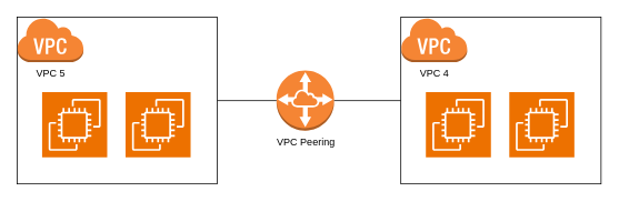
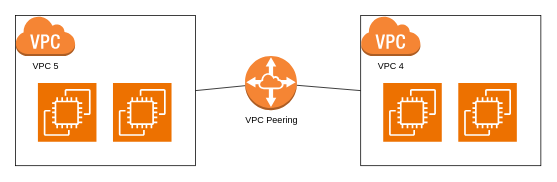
  <mxCell id="0" />
  <mxCell id="1" parent="0" />
  <mxCell id="2" value="" style="rounded=0;whiteSpace=wrap;html=1;" vertex="1" parent="1"><mxGeometry x="20" y="20" width="240" height="200" as="geometry" /></mxCell>
- <mxCell id="3" value="VPC Peering" style="outlineConnect=0;dashed=0;verticalLabelPosition=bottom;verticalAlign=top;align=center;html=1;shape=mxgraph.aws3.vpc_peering;fillColor=#F58534;gradientColor=none;" vertex="1" parent="1"><mxGeometry x="331" y="84" width="69" height="72" as="geometry" /></mxCell>
+ <mxCell id="3" value="VPC Peering" style="outlineConnect=0;dashed=0;verticalLabelPosition=bottom;verticalAlign=top;align=center;html=1;shape=mxgraph.aws3.vpc_peering;fillColor=#F58534;gradientColor=none;" vertex="1" parent="1"><mxGeometry x="326" y="74" width="69" height="72" as="geometry" /></mxCell>
  <mxCell id="4" value="VPC 5" style="outlineConnect=0;dashed=0;verticalLabelPosition=bottom;verticalAlign=top;align=center;html=1;shape=mxgraph.aws3.virtual_private_cloud;fillColor=#F58534;gradientColor=none;" vertex="1" parent="1"><mxGeometry x="20" y="20" width="79.5" height="54" as="geometry" /></mxCell>
  <mxCell id="5" value="" style="rounded=0;whiteSpace=wrap;html=1;" vertex="1" parent="1"><mxGeometry x="480" y="20" width="240" height="200" as="geometry" /></mxCell>
  <mxCell id="6" value="VPC 4" style="outlineConnect=0;dashed=0;verticalLabelPosition=bottom;verticalAlign=top;align=center;html=1;shape=mxgraph.aws3.virtual_private_cloud;fillColor=#F58534;gradientColor=none;" vertex="1" parent="1"><mxGeometry x="480" y="20" width="79.5" height="54" as="geometry" /></mxCell>
  <mxCell id="7" value="" style="endArrow=none;html=1;rounded=0;exitX=1;exitY=0.5;exitDx=0;exitDy=0;" edge="1" parent="1" source="2" target="3"><mxGeometry width="50" height="50" relative="1" as="geometry"><mxPoint x="320" y="220" as="sourcePoint" /><mxPoint x="370" y="170" as="targetPoint" /></mxGeometry></mxCell>
  <mxCell id="8" value="" style="endArrow=none;html=1;rounded=0;entryX=0;entryY=0.5;entryDx=0;entryDy=0;" edge="1" parent="1" source="3" target="5"><mxGeometry width="50" height="50" relative="1" as="geometry"><mxPoint x="320" y="220" as="sourcePoint" /><mxPoint x="370" y="170" as="targetPoint" /></mxGeometry></mxCell>
  <mxCell id="9" value="" style="sketch=0;points=[[0,0,0],[0.25,0,0],[0.5,0,0],[0.75,0,0],[1,0,0],[0,1,0],[0.25,1,0],[0.5,1,0],[0.75,1,0],[1,1,0],[0,0.25,0],[0,0.5,0],[0,0.75,0],[1,0.25,0],[1,0.5,0],[1,0.75,0]];outlineConnect=0;fontColor=#232F3E;fillColor=#ED7100;strokeColor=#ffffff;dashed=0;verticalLabelPosition=bottom;verticalAlign=top;align=center;html=1;fontSize=12;fontStyle=0;aspect=fixed;shape=mxgraph.aws4.resourceIcon;resIcon=mxgraph.aws4.ec2;" vertex="1" parent="1"><mxGeometry x="50" y="110" width="78" height="78" as="geometry" /></mxCell>
  <mxCell id="10" value="" style="sketch=0;points=[[0,0,0],[0.25,0,0],[0.5,0,0],[0.75,0,0],[1,0,0],[0,1,0],[0.25,1,0],[0.5,1,0],[0.75,1,0],[1,1,0],[0,0.25,0],[0,0.5,0],[0,0.75,0],[1,0.25,0],[1,0.5,0],[1,0.75,0]];outlineConnect=0;fontColor=#232F3E;fillColor=#ED7100;strokeColor=#ffffff;dashed=0;verticalLabelPosition=bottom;verticalAlign=top;align=center;html=1;fontSize=12;fontStyle=0;aspect=fixed;shape=mxgraph.aws4.resourceIcon;resIcon=mxgraph.aws4.ec2;" vertex="1" parent="1"><mxGeometry x="150" y="110" width="78" height="78" as="geometry" /></mxCell>
  <mxCell id="11" value="" style="sketch=0;points=[[0,0,0],[0.25,0,0],[0.5,0,0],[0.75,0,0],[1,0,0],[0,1,0],[0.25,1,0],[0.5,1,0],[0.75,1,0],[1,1,0],[0,0.25,0],[0,0.5,0],[0,0.75,0],[1,0.25,0],[1,0.5,0],[1,0.75,0]];outlineConnect=0;fontColor=#232F3E;fillColor=#ED7100;strokeColor=#ffffff;dashed=0;verticalLabelPosition=bottom;verticalAlign=top;align=center;html=1;fontSize=12;fontStyle=0;aspect=fixed;shape=mxgraph.aws4.resourceIcon;resIcon=mxgraph.aws4.ec2;" vertex="1" parent="1"><mxGeometry x="510" y="110" width="78" height="78" as="geometry" /></mxCell>
  <mxCell id="12" value="" style="sketch=0;points=[[0,0,0],[0.25,0,0],[0.5,0,0],[0.75,0,0],[1,0,0],[0,1,0],[0.25,1,0],[0.5,1,0],[0.75,1,0],[1,1,0],[0,0.25,0],[0,0.5,0],[0,0.75,0],[1,0.25,0],[1,0.5,0],[1,0.75,0]];outlineConnect=0;fontColor=#232F3E;fillColor=#ED7100;strokeColor=#ffffff;dashed=0;verticalLabelPosition=bottom;verticalAlign=top;align=center;html=1;fontSize=12;fontStyle=0;aspect=fixed;shape=mxgraph.aws4.resourceIcon;resIcon=mxgraph.aws4.ec2;" vertex="1" parent="1"><mxGeometry x="610" y="110" width="78" height="78" as="geometry" /></mxCell>
